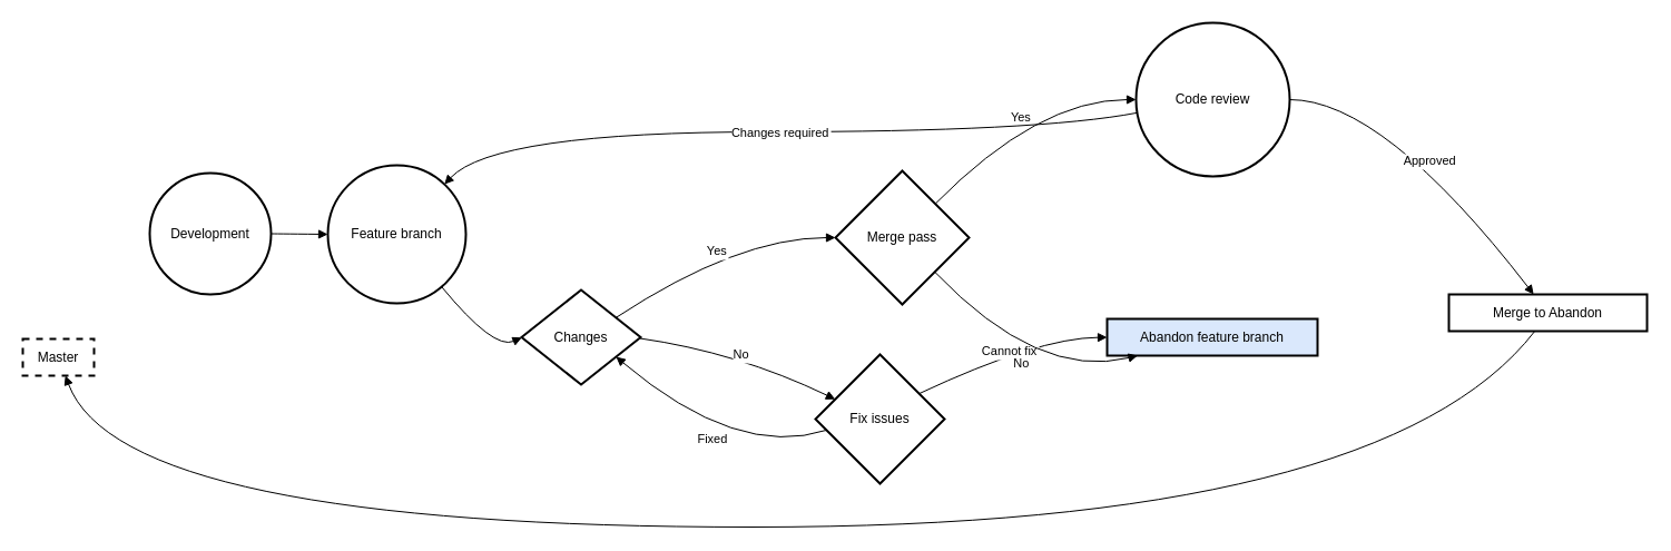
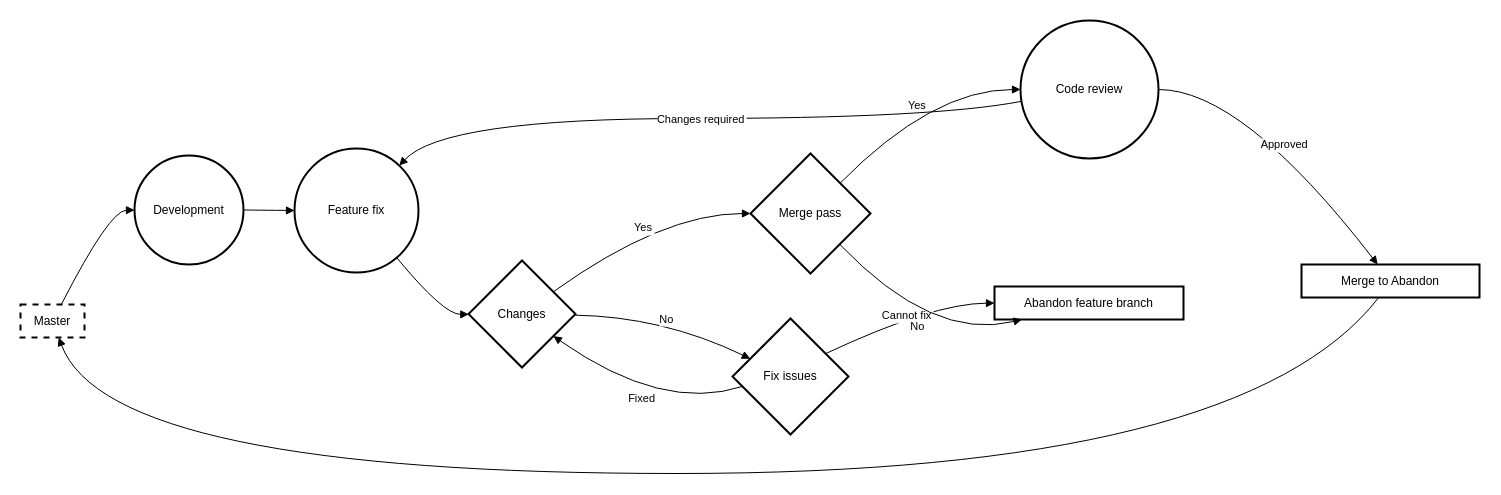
  <mxCell id="0" />
  <mxCell id="1" parent="0" />
  <mxCell id="2" value="Master" style="whiteSpace=wrap;strokeWidth=2;dashed=1;" vertex="1" parent="1"><mxGeometry y="304" width="64" height="33" as="geometry" x="20" /></mxCell>
  <mxCell id="3" value="Development" style="ellipse;aspect=fixed;strokeWidth=2;whiteSpace=wrap;" vertex="1" parent="1"><mxGeometry x="134" y="155" width="109" height="109" as="geometry" /></mxCell>
- <mxCell id="4" value="Feature branch" style="ellipse;aspect=fixed;strokeWidth=2;whiteSpace=wrap;" vertex="1" parent="1"><mxGeometry x="294" y="148" width="124" height="124" as="geometry" /></mxCell>
- <mxCell id="5" value="Changes" style="rhombus;strokeWidth=2;whiteSpace=wrap;" vertex="1" parent="1"><mxGeometry x="468" y="260" width="107" height="85" as="geometry" /></mxCell>
+ <mxCell id="4" value="Feature fix" style="ellipse;aspect=fixed;strokeWidth=2;whiteSpace=wrap;" vertex="1" parent="1"><mxGeometry x="294" y="148" width="124" height="124" as="geometry" /></mxCell>
+ <mxCell id="5" value="Changes" style="rhombus;strokeWidth=2;whiteSpace=wrap;" vertex="1" parent="1"><mxGeometry x="468" y="260" width="107" height="107" as="geometry" /></mxCell>
  <mxCell id="6" value="Merge pass" style="rhombus;strokeWidth=2;whiteSpace=wrap;" vertex="1" parent="1"><mxGeometry x="750" y="153" width="120" height="120" as="geometry" /></mxCell>
  <mxCell id="7" value="Code review" style="ellipse;strokeWidth=2;whiteSpace=wrap;" vertex="1" parent="1"><mxGeometry x="1020" width="138" height="138" as="geometry" y="20" /></mxCell>
  <mxCell id="8" value="Merge to Abandon" style="whiteSpace=wrap;strokeWidth=2;" vertex="1" parent="1"><mxGeometry x="1301" y="264" width="178" height="33" as="geometry" /></mxCell>
  <mxCell id="9" value="Fix issues" style="rhombus;strokeWidth=2;whiteSpace=wrap;" vertex="1" parent="1"><mxGeometry x="732" y="318" width="116" height="116" as="geometry" /></mxCell>
- <mxCell id="10" value="Abandon feature branch" style="whiteSpace=wrap;strokeWidth=2;fillColor=#dae8fc;" vertex="1" parent="1"><mxGeometry x="994" y="286" width="189" height="33" as="geometry" /></mxCell>
+ <mxCell id="10" value="Abandon feature branch" style="whiteSpace=wrap;strokeWidth=2;" vertex="1" parent="1"><mxGeometry x="994" y="286" width="189" height="33" as="geometry" /></mxCell>
+ <mxCell id="11" value="" style="curved=1;startArrow=none;endArrow=block;exitX=0.637;exitY=0.003;entryX=0.003;entryY=0.502;" edge="1" parent="1" source="2" target="3"><mxGeometry relative="1" as="geometry"><Array as="points"><mxPoint x="109" y="210" /></Array></mxGeometry></mxCell>
  <mxCell id="12" value="" style="curved=1;startArrow=none;endArrow=block;exitX=1.007;exitY=0.502;entryX=-0.002;entryY=0.498;" edge="1" parent="1" source="3" target="4"><mxGeometry relative="1" as="geometry"><Array as="points" /></mxGeometry></mxCell>
  <mxCell id="13" value="" style="curved=1;startArrow=none;endArrow=block;exitX=0.92;exitY=0.999;entryX=0.001;entryY=0.503;" edge="1" parent="1" source="4" target="5"><mxGeometry relative="1" as="geometry"><Array as="points"><mxPoint x="443" y="314" /></Array></mxGeometry></mxCell>
  <mxCell id="14" value="Yes" style="curved=1;startArrow=none;endArrow=block;exitX=1.002;exitY=0.144;entryX=-0.002;entryY=0.5;" edge="1" parent="1" source="5" target="6"><mxGeometry relative="1" as="geometry"><Array as="points"><mxPoint x="662" y="213" /></Array></mxGeometry></mxCell>
  <mxCell id="15" value="Yes" style="curved=1;startArrow=none;endArrow=block;exitX=0.987;exitY=0.001;entryX=-0.003;entryY=0.5;" edge="1" parent="1" source="6" target="7"><mxGeometry relative="1" as="geometry"><Array as="points"><mxPoint x="932" y="89" /></Array></mxGeometry></mxCell>
  <mxCell id="16" value="Approved" style="curved=1;startArrow=none;endArrow=block;exitX=0.996;exitY=0.5;entryX=0.43;entryY=0.015;" edge="1" parent="1" source="7" target="8"><mxGeometry relative="1" as="geometry"><Array as="points"><mxPoint x="1242" y="89" /></Array></mxGeometry></mxCell>
  <mxCell id="17" value="Changes required" style="curved=1;startArrow=none;endArrow=block;exitX=-0.003;exitY=0.593;entryX=0.977;entryY=-0.003;" edge="1" parent="1" source="7" target="4"><mxGeometry relative="1" as="geometry"><Array as="points"><mxPoint x="932" y="118" /><mxPoint x="443" y="118" /></Array></mxGeometry></mxCell>
  <mxCell id="18" value="" style="curved=1;startArrow=none;endArrow=block;exitX=0.43;exitY=1.027;entryX=0.6;entryY=1.015;" edge="1" parent="1" source="8" target="2"><mxGeometry relative="1" as="geometry"><Array as="points"><mxPoint x="1242" y="473" /><mxPoint x="109" y="473" /></Array></mxGeometry></mxCell>
  <mxCell id="19" value="No" style="curved=1;startArrow=none;endArrow=block;exitX=1.002;exitY=0.511;entryX=-0.002;entryY=0.278;" edge="1" parent="1" source="5" target="9"><mxGeometry relative="1" as="geometry"><Array as="points"><mxPoint x="662" y="316" /></Array></mxGeometry></mxCell>
  <mxCell id="20" value="Fixed" style="curved=1;startArrow=none;endArrow=block;exitX=-0.002;exitY=0.604;entryX=1.002;entryY=0.853;" edge="1" parent="1" source="9" target="5"><mxGeometry relative="1" as="geometry"><Array as="points"><mxPoint x="662" y="412" /></Array></mxGeometry></mxCell>
  <mxCell id="21" value="Cannot fix" style="curved=1;startArrow=none;endArrow=block;exitX=0.995;exitY=0.178;entryX=-0.001;entryY=0.503;" edge="1" parent="1" source="9" target="10"><mxGeometry relative="1" as="geometry"><Array as="points"><mxPoint x="932" y="303" /></Array></mxGeometry></mxCell>
  <mxCell id="22" value="No" style="curved=1;startArrow=none;endArrow=block;exitX=0.972;exitY=0.998;entryX=0.139;entryY=1.009;" edge="1" parent="1" source="6" target="10"><mxGeometry relative="1" as="geometry"><Array as="points"><mxPoint x="932" y="341" /></Array></mxGeometry></mxCell>
